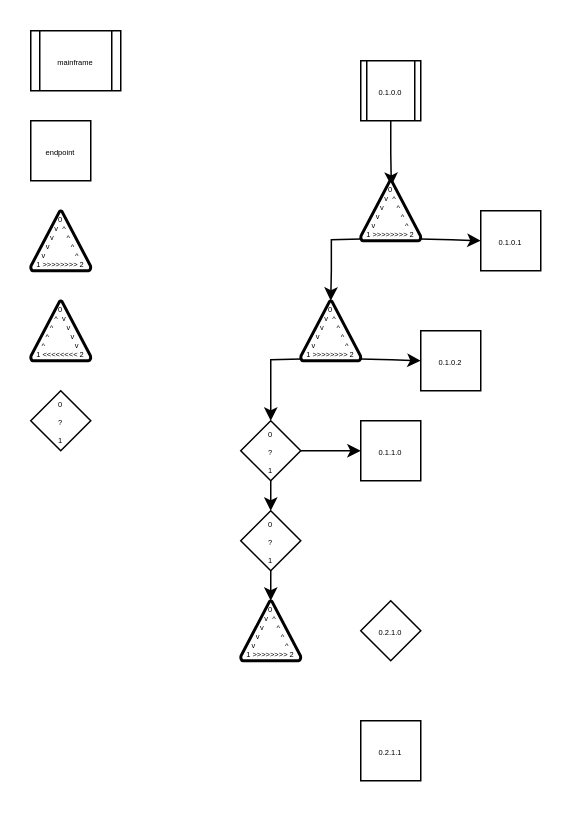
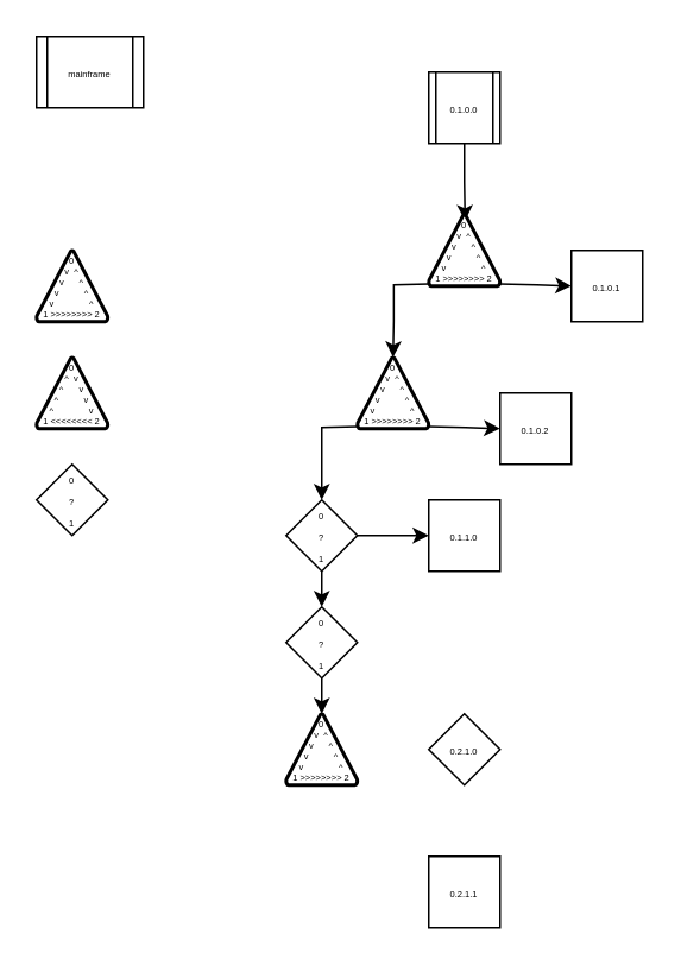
  <mxCell id="0" />
  <mxCell id="1" parent="0" />
  <mxCell id="2" value="&lt;div&gt;0&lt;/div&gt;&lt;div&gt;^&amp;nbsp; v&lt;br&gt;&lt;/div&gt;&lt;div&gt;^&lt;span style=&quot;white-space: pre;&quot;&gt;&#09;&lt;/span&gt;v&lt;/div&gt;&lt;div&gt;^&lt;span style=&quot;white-space: pre;&quot;&gt;&#09;    &lt;/span&gt;v&lt;/div&gt;&lt;div&gt;^&lt;span style=&quot;white-space: pre;&quot;&gt;&#09;&lt;/span&gt;&lt;span style=&quot;white-space: pre;&quot;&gt;&#09;&lt;/span&gt;v&lt;br&gt;&lt;/div&gt;&lt;div&gt;1 &amp;lt;&amp;lt;&amp;lt;&amp;lt;&amp;lt;&amp;lt;&amp;lt;&amp;lt; 2&lt;br&gt;&lt;/div&gt;" style="strokeWidth=2;html=1;shape=mxgraph.flowchart.extract_or_measurement;whiteSpace=wrap;fontSize=5;" vertex="1" parent="1"><mxGeometry x="20" y="200" width="40" height="40" as="geometry" /></mxCell>
  <mxCell id="3" value="&lt;div&gt;0&lt;/div&gt;&lt;div&gt;v&amp;nbsp; ^&lt;br&gt;&lt;/div&gt;&lt;div&gt;v&lt;span style=&quot;white-space: pre;&quot;&gt;&#09;&lt;/span&gt;^&lt;/div&gt;&lt;div&gt;v&lt;span style=&quot;white-space: pre;&quot;&gt;&#09;    &lt;/span&gt;^&lt;/div&gt;&lt;div&gt;v&lt;span style=&quot;white-space: pre;&quot;&gt;&#09;&lt;/span&gt;&lt;span style=&quot;white-space: pre;&quot;&gt;&#09;&lt;/span&gt;^&lt;br&gt;&lt;/div&gt;&lt;div&gt;1 &amp;gt;&amp;gt;&amp;gt;&amp;gt;&amp;gt;&amp;gt;&amp;gt;&amp;gt; 2&lt;br&gt;&lt;/div&gt;" style="strokeWidth=2;html=1;shape=mxgraph.flowchart.extract_or_measurement;whiteSpace=wrap;fontSize=5;" vertex="1" parent="1"><mxGeometry x="20" y="140" width="40" height="40" as="geometry" /></mxCell>
  <mxCell id="4" value="&lt;div&gt;0&lt;/div&gt;&lt;div&gt;&lt;br&gt;&lt;/div&gt;&lt;div&gt;?&lt;br&gt;&lt;/div&gt;&lt;div&gt;&lt;br&gt;&lt;/div&gt;&lt;div&gt;1&lt;br&gt;&lt;/div&gt;" style="rhombus;whiteSpace=wrap;html=1;fontSize=5;" vertex="1" parent="1"><mxGeometry x="20" y="260" width="40" height="40" as="geometry" /></mxCell>
  <mxCell id="5" value="0.1.1.0" style="whiteSpace=wrap;html=1;aspect=fixed;fontSize=5;" vertex="1" parent="1"><mxGeometry x="240" y="280" width="40" height="40" as="geometry" /></mxCell>
  <mxCell id="6" value="0.1.0.0" style="shape=process;whiteSpace=wrap;html=1;backgroundOutline=1;fontSize=5;" vertex="1" parent="1"><mxGeometry x="240" y="40" width="40" height="40" as="geometry" /></mxCell>
  <mxCell id="7" value="0.1.0.2" style="whiteSpace=wrap;html=1;aspect=fixed;fontSize=5;" vertex="1" parent="1"><mxGeometry x="280" y="220" width="40" height="40" as="geometry" /></mxCell>
  <mxCell id="8" value="0.1.0.1" style="whiteSpace=wrap;html=1;aspect=fixed;fontSize=5;" vertex="1" parent="1"><mxGeometry x="320" y="140" width="40" height="40" as="geometry" /></mxCell>
  <mxCell id="9" value="0.2.1.0" style="rhombus;whiteSpace=wrap;html=1;aspect=fixed;fontSize=5;" vertex="1" parent="1"><mxGeometry x="240" y="400" width="40" height="40" as="geometry" /></mxCell>
  <mxCell id="10" value="0.2.1.1" style="whiteSpace=wrap;html=1;aspect=fixed;fontSize=5;" vertex="1" parent="1"><mxGeometry x="240" y="480" width="40" height="40" as="geometry" /></mxCell>
- <mxCell id="11" value="endpoint" style="whiteSpace=wrap;html=1;aspect=fixed;fontSize=5;" vertex="1" parent="1"><mxGeometry x="20" y="80" width="40" height="40" as="geometry" /></mxCell>
  <mxCell id="12" value="mainframe" style="shape=process;whiteSpace=wrap;html=1;backgroundOutline=1;fontSize=5;" vertex="1" parent="1"><mxGeometry x="20" y="20" width="60" height="40" as="geometry" /></mxCell>
  <mxCell id="13" style="edgeStyle=orthogonalEdgeStyle;rounded=0;orthogonalLoop=1;jettySize=auto;html=1;exitX=0.99;exitY=0.97;exitDx=0;exitDy=0;exitPerimeter=0;" edge="1" parent="1" target="8"><mxGeometry relative="1" as="geometry"><mxPoint x="279.6" y="158.8" as="sourcePoint" /></mxGeometry></mxCell>
  <mxCell id="14" style="edgeStyle=orthogonalEdgeStyle;rounded=0;orthogonalLoop=1;jettySize=auto;html=1;entryX=0.51;entryY=0.085;entryDx=0;entryDy=0;entryPerimeter=0;" edge="1" parent="1" source="6"><mxGeometry relative="1" as="geometry"><mxPoint x="260.4" y="123.4" as="targetPoint" /></mxGeometry></mxCell>
  <mxCell id="15" style="edgeStyle=orthogonalEdgeStyle;rounded=0;orthogonalLoop=1;jettySize=auto;html=1;exitX=0.99;exitY=0.97;exitDx=0;exitDy=0;exitPerimeter=0;" edge="1" parent="1" target="7"><mxGeometry relative="1" as="geometry"><mxPoint x="239.6" y="238.8" as="sourcePoint" /></mxGeometry></mxCell>
  <mxCell id="16" style="edgeStyle=orthogonalEdgeStyle;rounded=0;orthogonalLoop=1;jettySize=auto;html=1;exitX=0.01;exitY=0.97;exitDx=0;exitDy=0;exitPerimeter=0;entryX=0.5;entryY=0;entryDx=0;entryDy=0;" edge="1" parent="1" target="20"><mxGeometry relative="1" as="geometry"><mxPoint x="200.4" y="238.8" as="sourcePoint" /></mxGeometry></mxCell>
  <mxCell id="17" style="edgeStyle=orthogonalEdgeStyle;rounded=0;orthogonalLoop=1;jettySize=auto;html=1;exitX=0.01;exitY=0.97;exitDx=0;exitDy=0;exitPerimeter=0;entryX=0.5;entryY=0;entryDx=0;entryDy=0;entryPerimeter=0;" edge="1" parent="1"><mxGeometry relative="1" as="geometry"><mxPoint x="240.4" y="158.8" as="sourcePoint" /><mxPoint x="220" y="200" as="targetPoint" /></mxGeometry></mxCell>
  <mxCell id="18" style="edgeStyle=orthogonalEdgeStyle;rounded=0;orthogonalLoop=1;jettySize=auto;html=1;exitX=1;exitY=0.5;exitDx=0;exitDy=0;" edge="1" parent="1" source="20" target="5"><mxGeometry relative="1" as="geometry" /></mxCell>
  <mxCell id="19" style="edgeStyle=orthogonalEdgeStyle;rounded=0;orthogonalLoop=1;jettySize=auto;html=1;exitX=0.5;exitY=1;exitDx=0;exitDy=0;entryX=0.5;entryY=0;entryDx=0;entryDy=0;" edge="1" parent="1" source="20" target="21"><mxGeometry relative="1" as="geometry" /></mxCell>
  <mxCell id="20" value="&lt;div&gt;0&lt;/div&gt;&lt;div&gt;&lt;br&gt;&lt;/div&gt;&lt;div&gt;?&lt;br&gt;&lt;/div&gt;&lt;div&gt;&lt;br&gt;&lt;/div&gt;&lt;div&gt;1&lt;br&gt;&lt;/div&gt;" style="rhombus;whiteSpace=wrap;html=1;fontSize=5;" vertex="1" parent="1"><mxGeometry x="160" y="280" width="40" height="40" as="geometry" /></mxCell>
  <mxCell id="21" value="&lt;div&gt;0&lt;/div&gt;&lt;div&gt;&lt;br&gt;&lt;/div&gt;&lt;div&gt;?&lt;br&gt;&lt;/div&gt;&lt;div&gt;&lt;br&gt;&lt;/div&gt;&lt;div&gt;1&lt;br&gt;&lt;/div&gt;" style="rhombus;whiteSpace=wrap;html=1;fontSize=5;" vertex="1" parent="1"><mxGeometry x="160" y="340" width="40" height="40" as="geometry" /></mxCell>
  <mxCell id="22" value="&lt;div&gt;0&lt;/div&gt;&lt;div&gt;v&amp;nbsp; ^&lt;br&gt;&lt;/div&gt;&lt;div&gt;v&lt;span style=&quot;white-space: pre;&quot;&gt;&#09;&lt;/span&gt;^&lt;/div&gt;&lt;div&gt;v&lt;span style=&quot;white-space: pre;&quot;&gt;&#09;    &lt;/span&gt;^&lt;/div&gt;&lt;div&gt;v&lt;span style=&quot;white-space: pre;&quot;&gt;&#09;&lt;/span&gt;&lt;span style=&quot;white-space: pre;&quot;&gt;&#09;&lt;/span&gt;^&lt;br&gt;&lt;/div&gt;&lt;div&gt;1 &amp;gt;&amp;gt;&amp;gt;&amp;gt;&amp;gt;&amp;gt;&amp;gt;&amp;gt; 2&lt;br&gt;&lt;/div&gt;" style="strokeWidth=2;html=1;shape=mxgraph.flowchart.extract_or_measurement;whiteSpace=wrap;fontSize=5;" vertex="1" parent="1"><mxGeometry x="240" y="120" width="40" height="40" as="geometry" /></mxCell>
  <mxCell id="23" value="&lt;div&gt;0&lt;/div&gt;&lt;div&gt;v&amp;nbsp; ^&lt;br&gt;&lt;/div&gt;&lt;div&gt;v&lt;span style=&quot;white-space: pre;&quot;&gt;&#09;&lt;/span&gt;^&lt;/div&gt;&lt;div&gt;v&lt;span style=&quot;white-space: pre;&quot;&gt;&#09;    &lt;/span&gt;^&lt;/div&gt;&lt;div&gt;v&lt;span style=&quot;white-space: pre;&quot;&gt;&#09;&lt;/span&gt;&lt;span style=&quot;white-space: pre;&quot;&gt;&#09;&lt;/span&gt;^&lt;br&gt;&lt;/div&gt;&lt;div&gt;1 &amp;gt;&amp;gt;&amp;gt;&amp;gt;&amp;gt;&amp;gt;&amp;gt;&amp;gt; 2&lt;br&gt;&lt;/div&gt;" style="strokeWidth=2;html=1;shape=mxgraph.flowchart.extract_or_measurement;whiteSpace=wrap;fontSize=5;" vertex="1" parent="1"><mxGeometry x="200" y="200" width="40" height="40" as="geometry" /></mxCell>
  <mxCell id="24" value="&lt;div&gt;0&lt;/div&gt;&lt;div&gt;v&amp;nbsp; ^&lt;br&gt;&lt;/div&gt;&lt;div&gt;v&lt;span style=&quot;white-space: pre;&quot;&gt;&#09;&lt;/span&gt;^&lt;/div&gt;&lt;div&gt;v&lt;span style=&quot;white-space: pre;&quot;&gt;&#09;    &lt;/span&gt;^&lt;/div&gt;&lt;div&gt;v&lt;span style=&quot;white-space: pre;&quot;&gt;&#09;&lt;/span&gt;&lt;span style=&quot;white-space: pre;&quot;&gt;&#09;&lt;/span&gt;^&lt;br&gt;&lt;/div&gt;&lt;div&gt;1 &amp;gt;&amp;gt;&amp;gt;&amp;gt;&amp;gt;&amp;gt;&amp;gt;&amp;gt; 2&lt;br&gt;&lt;/div&gt;" style="strokeWidth=2;html=1;shape=mxgraph.flowchart.extract_or_measurement;whiteSpace=wrap;fontSize=5;" vertex="1" parent="1"><mxGeometry x="160" y="400" width="40" height="40" as="geometry" /></mxCell>
  <mxCell id="25" style="edgeStyle=orthogonalEdgeStyle;rounded=0;orthogonalLoop=1;jettySize=auto;html=1;exitX=0.5;exitY=1;exitDx=0;exitDy=0;entryX=0.5;entryY=0;entryDx=0;entryDy=0;entryPerimeter=0;" edge="1" parent="1" source="21" target="24"><mxGeometry relative="1" as="geometry" /></mxCell>
